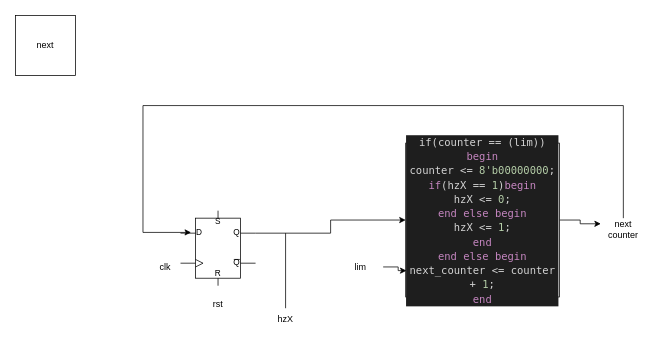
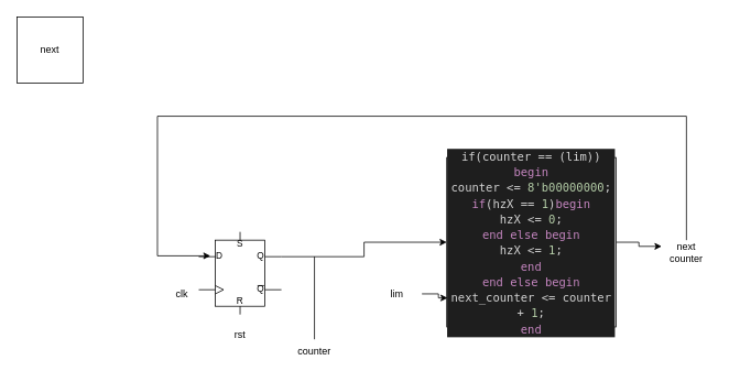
  <mxCell id="0" />
  <mxCell id="1" parent="0" />
  <mxCell id="2" value="&lt;div&gt;next&lt;/div&gt;" style="whiteSpace=wrap;html=1;aspect=fixed;" parent="1" vertex="1"><mxGeometry x="20" y="20" width="80" height="80" as="geometry" /></mxCell>
  <mxCell id="3" style="edgeStyle=orthogonalEdgeStyle;rounded=0;orthogonalLoop=1;jettySize=auto;html=1;exitX=1;exitY=0.3;exitDx=0;exitDy=0;exitPerimeter=0;entryX=0;entryY=0.5;entryDx=0;entryDy=0;" edge="1" parent="1" source="4" target="8"><mxGeometry relative="1" as="geometry" /></mxCell>
  <mxCell id="4" value="" style="verticalLabelPosition=bottom;shadow=0;dashed=0;align=center;html=1;verticalAlign=top;shape=mxgraph.electrical.logic_gates.d_type_rs_flip-flop;" parent="1" vertex="1"><mxGeometry x="240" y="280" width="100" height="100" as="geometry" /></mxCell>
  <mxCell id="5" value="rst" style="text;html=1;strokeColor=none;fillColor=none;align=center;verticalAlign=middle;whiteSpace=wrap;rounded=0;" parent="1" vertex="1"><mxGeometry x="260" y="390" width="60" height="30" as="geometry" /></mxCell>
  <mxCell id="6" value="&lt;div&gt;clk&lt;/div&gt;" style="text;html=1;strokeColor=none;fillColor=none;align=center;verticalAlign=middle;whiteSpace=wrap;rounded=0;" parent="1" vertex="1"><mxGeometry x="190" y="340" width="60" height="30" as="geometry" /></mxCell>
  <mxCell id="7" style="edgeStyle=orthogonalEdgeStyle;rounded=0;orthogonalLoop=1;jettySize=auto;html=1;entryX=0;entryY=0.25;entryDx=0;entryDy=0;" edge="1" parent="1" source="8" target="12"><mxGeometry relative="1" as="geometry" /></mxCell>
  <mxCell id="8" value="&lt;div style=&quot;color: rgb(212, 212, 212); background-color: rgb(30, 30, 30); font-family: &amp;quot;Droid Sans Mono&amp;quot;, &amp;quot;monospace&amp;quot;, monospace; font-weight: normal; font-size: 14px; line-height: 19px;&quot;&gt;&lt;div&gt;if&lt;span style=&quot;color: #d4d4d4;&quot;&gt;(counter == (lim)) &lt;/span&gt;&lt;span style=&quot;color: #c586c0;&quot;&gt;begin&lt;/span&gt;&lt;/div&gt;&lt;div&gt;&lt;span style=&quot;color: #d4d4d4;&quot;&gt;      counter &amp;lt;= &lt;/span&gt;&lt;span style=&quot;color: #b5cea8;&quot;&gt;8'b00000000&lt;/span&gt;&lt;span style=&quot;color: #d4d4d4;&quot;&gt;;&lt;/span&gt;&lt;/div&gt;&lt;div&gt;&lt;span style=&quot;color: #d4d4d4;&quot;&gt;      &lt;/span&gt;&lt;span style=&quot;color: #c586c0;&quot;&gt;if&lt;/span&gt;&lt;span style=&quot;color: #d4d4d4;&quot;&gt;(hzX == &lt;/span&gt;&lt;span style=&quot;color: #b5cea8;&quot;&gt;1&lt;/span&gt;&lt;span style=&quot;color: #d4d4d4;&quot;&gt;)&lt;/span&gt;&lt;span style=&quot;color: #c586c0;&quot;&gt;begin&lt;/span&gt;&lt;/div&gt;&lt;div&gt;&lt;span style=&quot;color: #d4d4d4;&quot;&gt;        hzX &amp;lt;= &lt;/span&gt;&lt;span style=&quot;color: #b5cea8;&quot;&gt;0&lt;/span&gt;&lt;span style=&quot;color: #d4d4d4;&quot;&gt;;&lt;/span&gt;&lt;/div&gt;&lt;div&gt;&lt;span style=&quot;color: #d4d4d4;&quot;&gt;      &lt;/span&gt;&lt;span style=&quot;color: #c586c0;&quot;&gt;end&lt;/span&gt;&lt;span style=&quot;color: #d4d4d4;&quot;&gt; &lt;/span&gt;&lt;span style=&quot;color: #c586c0;&quot;&gt;else&lt;/span&gt;&lt;span style=&quot;color: #d4d4d4;&quot;&gt; &lt;/span&gt;&lt;span style=&quot;color: #c586c0;&quot;&gt;begin&lt;/span&gt;&lt;/div&gt;&lt;div&gt;&lt;span style=&quot;color: #d4d4d4;&quot;&gt;        hzX &amp;lt;= &lt;/span&gt;&lt;span style=&quot;color: #b5cea8;&quot;&gt;1&lt;/span&gt;&lt;span style=&quot;color: #d4d4d4;&quot;&gt;;&lt;/span&gt;&lt;/div&gt;&lt;div&gt;&lt;span style=&quot;color: #d4d4d4;&quot;&gt;      &lt;/span&gt;&lt;span style=&quot;color: #c586c0;&quot;&gt;end&lt;/span&gt;&lt;/div&gt;&lt;div&gt;&lt;span style=&quot;color: #d4d4d4;&quot;&gt;    &lt;/span&gt;&lt;span style=&quot;color: #c586c0;&quot;&gt;end&lt;/span&gt;&lt;span style=&quot;color: #d4d4d4;&quot;&gt; &lt;/span&gt;&lt;span style=&quot;color: #c586c0;&quot;&gt;else&lt;/span&gt;&lt;span style=&quot;color: #d4d4d4;&quot;&gt; &lt;/span&gt;&lt;span style=&quot;color: #c586c0;&quot;&gt;begin&lt;/span&gt;&lt;/div&gt;&lt;div&gt;&lt;span style=&quot;color: #d4d4d4;&quot;&gt;      next_counter &amp;lt;= counter + &lt;/span&gt;&lt;span style=&quot;color: #b5cea8;&quot;&gt;1&lt;/span&gt;&lt;span style=&quot;color: #d4d4d4;&quot;&gt;;&lt;/span&gt;&lt;/div&gt;&lt;div&gt;&lt;span style=&quot;color: #d4d4d4;&quot;&gt;    &lt;/span&gt;&lt;span style=&quot;color: #c586c0;&quot;&gt;end&lt;/span&gt;&lt;/div&gt;&lt;/div&gt;" style="whiteSpace=wrap;html=1;aspect=fixed;" parent="1" vertex="1"><mxGeometry x="540" y="190" width="205" height="205" as="geometry" /></mxCell>
  <mxCell id="9" value="" style="endArrow=none;html=1;rounded=0;" edge="1" parent="1"><mxGeometry width="50" height="50" relative="1" as="geometry"><mxPoint x="380" y="410" as="sourcePoint" /><mxPoint x="380" y="310" as="targetPoint" /></mxGeometry></mxCell>
- <mxCell id="10" value="hzX" style="text;html=1;strokeColor=none;fillColor=none;align=center;verticalAlign=middle;whiteSpace=wrap;rounded=0;" vertex="1" parent="1"><mxGeometry x="350" y="410" width="60" height="30" as="geometry" /></mxCell>
+ <mxCell id="10" value="counter" style="text;html=1;strokeColor=none;fillColor=none;align=center;verticalAlign=middle;whiteSpace=wrap;rounded=0;" vertex="1" parent="1"><mxGeometry x="350" y="410" width="60" height="30" as="geometry" /></mxCell>
  <mxCell id="11" style="edgeStyle=orthogonalEdgeStyle;rounded=0;orthogonalLoop=1;jettySize=auto;html=1;entryX=0.14;entryY=0.29;entryDx=0;entryDy=0;entryPerimeter=0;" edge="1" parent="1" source="12" target="4"><mxGeometry relative="1" as="geometry"><Array as="points"><mxPoint x="830" y="140" /><mxPoint x="190" y="140" /><mxPoint x="190" y="309" /></Array></mxGeometry></mxCell>
  <mxCell id="12" value="next counter" style="text;html=1;strokeColor=none;fillColor=none;align=center;verticalAlign=middle;whiteSpace=wrap;rounded=0;" vertex="1" parent="1"><mxGeometry x="800" y="290" width="60" height="30" as="geometry" /></mxCell>
  <mxCell id="13" style="edgeStyle=orthogonalEdgeStyle;rounded=0;orthogonalLoop=1;jettySize=auto;html=1;entryX=0.005;entryY=0.829;entryDx=0;entryDy=0;entryPerimeter=0;" edge="1" parent="1" source="14" target="8"><mxGeometry relative="1" as="geometry" /></mxCell>
  <mxCell id="14" value="lim" style="text;html=1;strokeColor=none;fillColor=none;align=center;verticalAlign=middle;whiteSpace=wrap;rounded=0;" vertex="1" parent="1"><mxGeometry x="450" y="340" width="60" height="30" as="geometry" /></mxCell>
